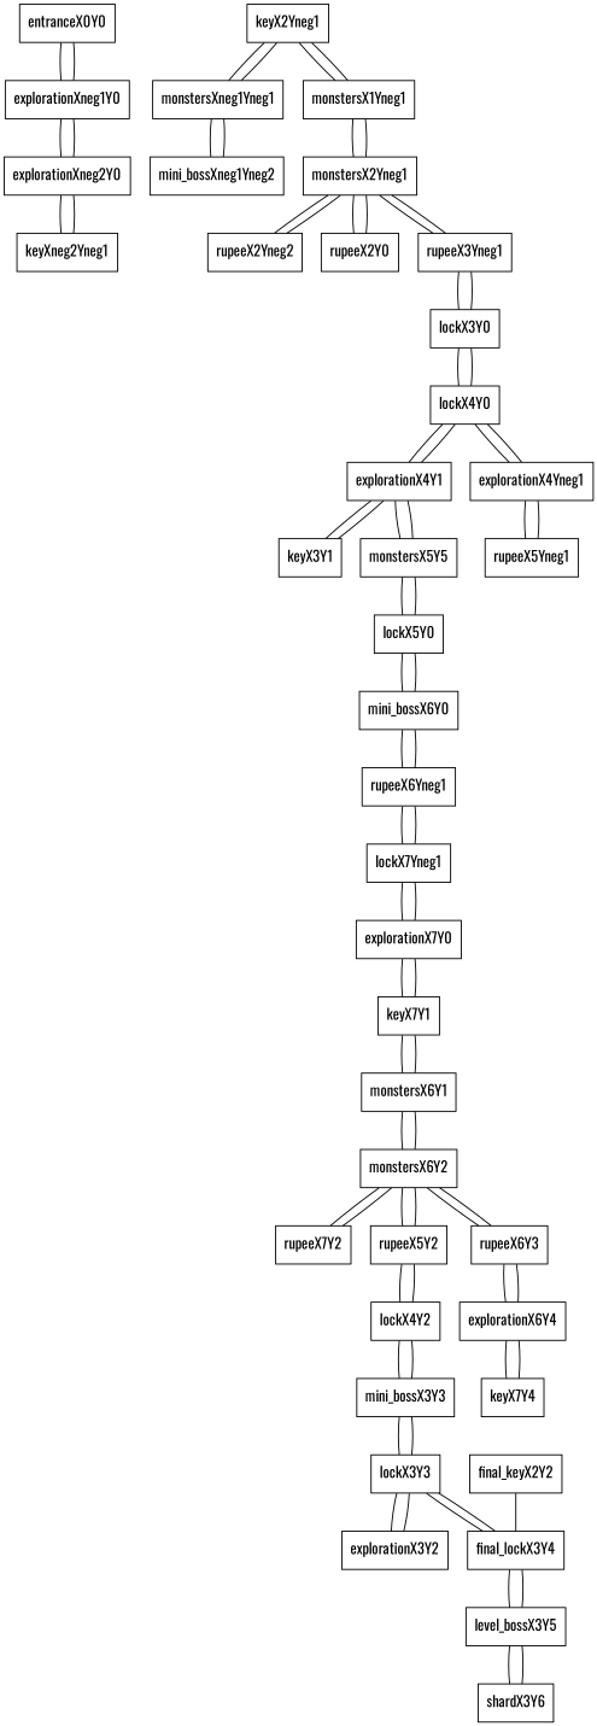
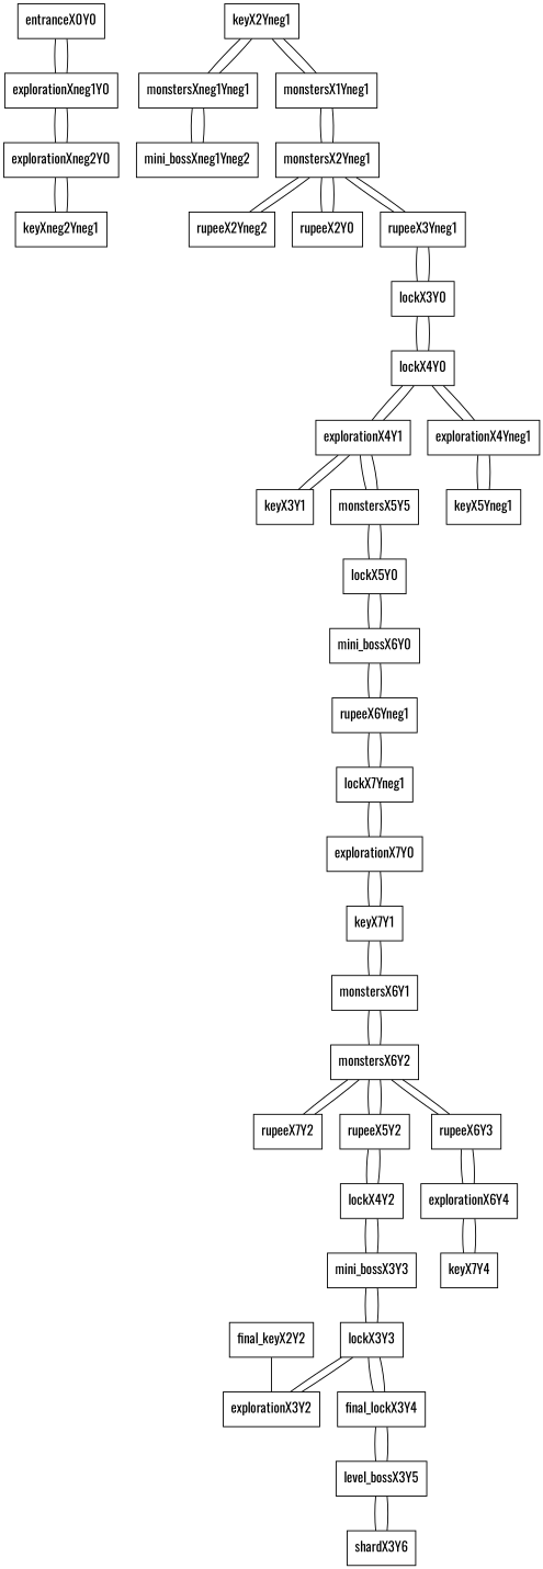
  graph {
    fontname=Oswald
    node [fontname=Oswald shape=box]
    edge [fontname=Oswald]
    entranceX0Y0
    explorationXneg1Y0
    explorationXneg2Y0
    keyXneg2Yneg1
    n5 [label=keyX2Yneg1]
    monstersXneg1Yneg1
    mini_bossXneg1Yneg2
    monstersX1Yneg1
    monstersX2Yneg1
    rupeeX2Yneg2
    rupeeX2Y0
    rupeeX3Yneg1
    lockX3Y0
    lockX4Y0
    explorationX4Y1
    explorationX4Yneg1
    keyX3Y1
    n18 [label=monstersX5Y5]
-   keyX5Yneg1 [label=rupeeX5Yneg1]
+   keyX5Yneg1
    lockX5Y0
    mini_bossX6Y0
    rupeeX6Yneg1
    lockX7Yneg1
    explorationX7Y0
    keyX7Y1
    monstersX6Y1
    monstersX6Y2
    rupeeX7Y2
    rupeeX5Y2
    rupeeX6Y3
    lockX4Y2
    explorationX6Y4
    n33 [label=mini_bossX3Y3]
    keyX7Y4
    lockX3Y3
    explorationX3Y2
    final_lockX3Y4
    level_bossX3Y5
    final_keyX2Y2
    shardX3Y6
    entranceX0Y0 -- explorationXneg1Y0
    explorationXneg1Y0 -- entranceX0Y0
    explorationXneg1Y0 -- explorationXneg2Y0
    explorationXneg2Y0 -- explorationXneg1Y0
    explorationXneg2Y0 -- keyXneg2Yneg1
    keyXneg2Yneg1 -- explorationXneg2Y0
    n5 -- monstersXneg1Yneg1
    n5 -- monstersX1Yneg1
    monstersXneg1Yneg1 -- n5
    monstersXneg1Yneg1 -- mini_bossXneg1Yneg2
    mini_bossXneg1Yneg2 -- monstersXneg1Yneg1
    monstersX1Yneg1 -- n5
    monstersX1Yneg1 -- monstersX2Yneg1
    monstersX2Yneg1 -- monstersX1Yneg1
    monstersX2Yneg1 -- rupeeX2Yneg2
    monstersX2Yneg1 -- rupeeX2Y0
    monstersX2Yneg1 -- rupeeX3Yneg1
    rupeeX2Yneg2 -- monstersX2Yneg1
    rupeeX2Y0 -- monstersX2Yneg1
    rupeeX3Yneg1 -- monstersX2Yneg1
    rupeeX3Yneg1 -- lockX3Y0
    lockX3Y0 -- rupeeX3Yneg1
    lockX3Y0 -- lockX4Y0
    lockX4Y0 -- lockX3Y0
    lockX4Y0 -- explorationX4Y1
    lockX4Y0 -- explorationX4Yneg1
    explorationX4Y1 -- lockX4Y0
    explorationX4Y1 -- keyX3Y1
    explorationX4Y1 -- n18
    explorationX4Yneg1 -- lockX4Y0
    explorationX4Yneg1 -- keyX5Yneg1
    keyX3Y1 -- explorationX4Y1
    n18 -- explorationX4Y1
    n18 -- lockX5Y0
    keyX5Yneg1 -- explorationX4Yneg1
    lockX5Y0 -- n18
    lockX5Y0 -- mini_bossX6Y0
    mini_bossX6Y0 -- lockX5Y0
    mini_bossX6Y0 -- rupeeX6Yneg1
    rupeeX6Yneg1 -- mini_bossX6Y0
    rupeeX6Yneg1 -- lockX7Yneg1
    lockX7Yneg1 -- rupeeX6Yneg1
    lockX7Yneg1 -- explorationX7Y0
    explorationX7Y0 -- lockX7Yneg1
    explorationX7Y0 -- keyX7Y1
    keyX7Y1 -- explorationX7Y0
    keyX7Y1 -- monstersX6Y1
    monstersX6Y1 -- keyX7Y1
    monstersX6Y1 -- monstersX6Y2
    monstersX6Y2 -- monstersX6Y1
    monstersX6Y2 -- rupeeX7Y2
    monstersX6Y2 -- rupeeX5Y2
    monstersX6Y2 -- rupeeX6Y3
    rupeeX7Y2 -- monstersX6Y2
    rupeeX5Y2 -- monstersX6Y2
    rupeeX5Y2 -- lockX4Y2
    rupeeX6Y3 -- monstersX6Y2
    rupeeX6Y3 -- explorationX6Y4
    lockX4Y2 -- rupeeX5Y2
    lockX4Y2 -- n33
    explorationX6Y4 -- rupeeX6Y3
    explorationX6Y4 -- keyX7Y4
    n33 -- lockX4Y2
    n33 -- lockX3Y3
    keyX7Y4 -- explorationX6Y4
    lockX3Y3 -- n33
    lockX3Y3 -- explorationX3Y2
    lockX3Y3 -- final_lockX3Y4
    explorationX3Y2 -- lockX3Y3
    final_lockX3Y4 -- lockX3Y3
    final_lockX3Y4 -- level_bossX3Y5
    level_bossX3Y5 -- final_lockX3Y4
    level_bossX3Y5 -- shardX3Y6
-   final_keyX2Y2 -- final_lockX3Y4
+   final_keyX2Y2 -- explorationX3Y2
    shardX3Y6 -- level_bossX3Y5
  }
